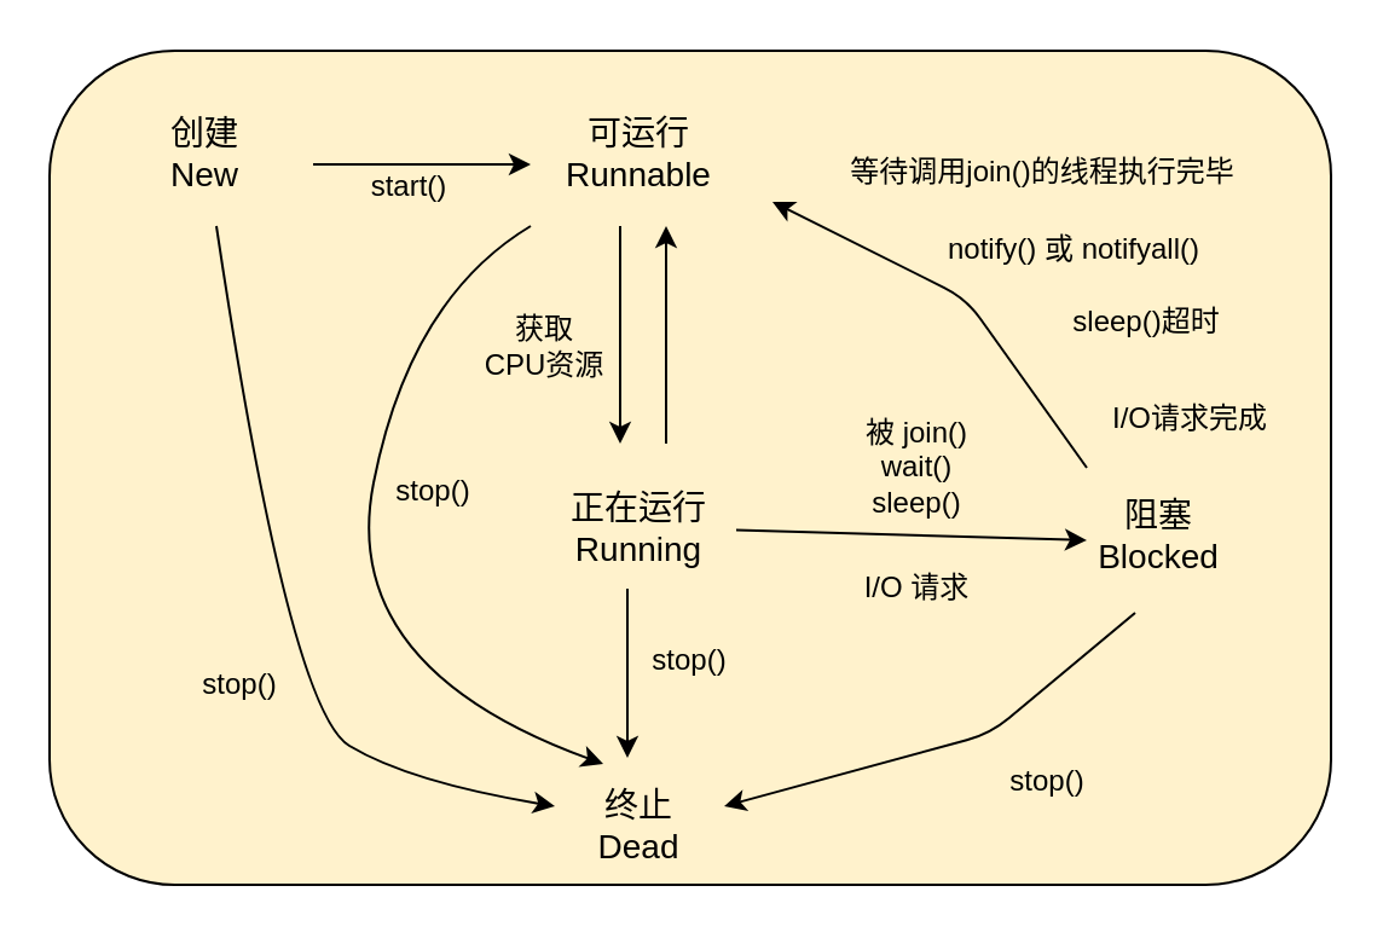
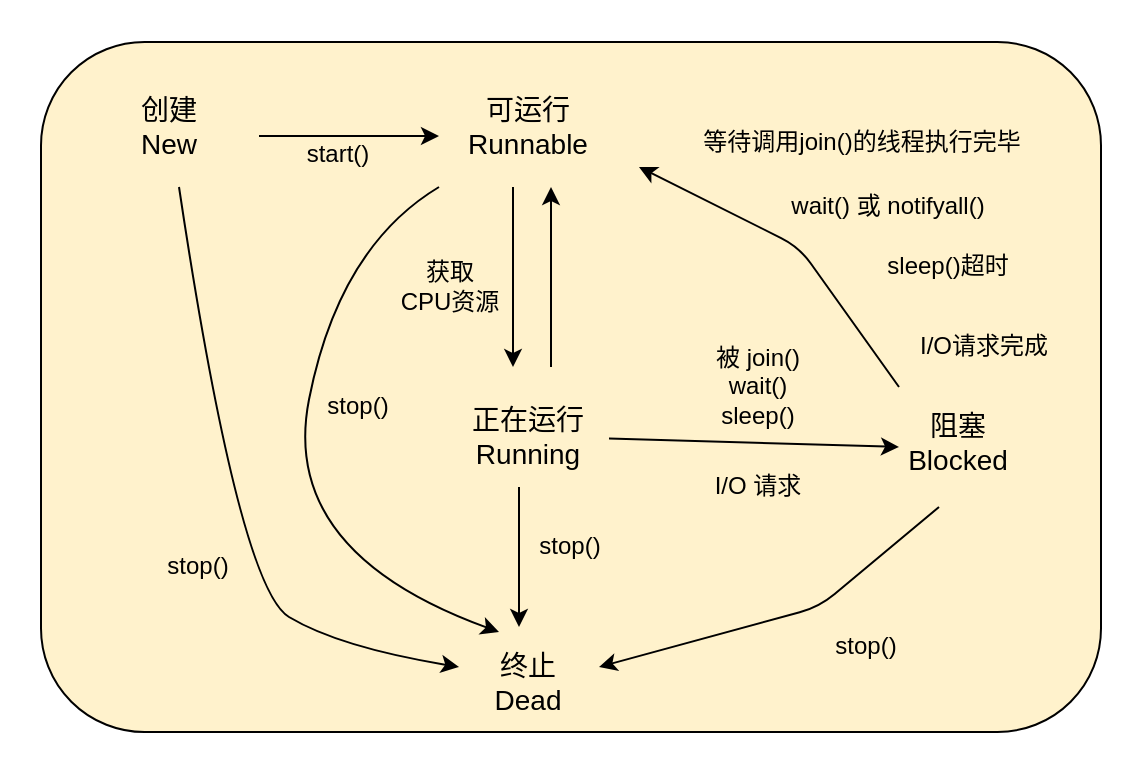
  <mxCell id="0" />
  <mxCell id="1" parent="0" />
  <mxCell id="2" value="" style="rounded=1;whiteSpace=wrap;html=1;fillColor=#fff2cc;strokeWidth=1;" vertex="1" parent="1"><mxGeometry x="20" y="20.5" width="530" height="345" as="geometry" /></mxCell>
  <mxCell id="3" value="&lt;font style=&quot;font-size: 14px&quot;&gt;创建&lt;br&gt;New&lt;/font&gt;" style="text;html=1;strokeColor=none;fillColor=none;align=center;verticalAlign=middle;whiteSpace=wrap;rounded=0;" vertex="1" parent="1"><mxGeometry x="40" y="38" width="89" height="50" as="geometry" /></mxCell>
  <mxCell id="4" value="&lt;font style=&quot;font-size: 14px&quot;&gt;可运行&lt;br&gt;Runnable&lt;/font&gt;" style="text;html=1;strokeColor=none;fillColor=none;align=center;verticalAlign=middle;whiteSpace=wrap;rounded=0;" vertex="1" parent="1"><mxGeometry x="239" y="45.5" width="50" height="35" as="geometry" /></mxCell>
  <mxCell id="5" value="&lt;font style=&quot;font-size: 14px&quot;&gt;正在运行&lt;br&gt;Running&lt;/font&gt;" style="text;html=1;strokeColor=none;fillColor=none;align=center;verticalAlign=middle;whiteSpace=wrap;rounded=0;" vertex="1" parent="1"><mxGeometry x="224" y="200" width="80" height="35" as="geometry" /></mxCell>
  <mxCell id="6" value="&lt;font style=&quot;font-size: 14px&quot;&gt;终止&lt;br&gt;Dead&lt;/font&gt;" style="text;html=1;strokeColor=none;fillColor=none;align=center;verticalAlign=middle;whiteSpace=wrap;rounded=0;" vertex="1" parent="1"><mxGeometry x="224" y="323" width="80" height="35" as="geometry" /></mxCell>
  <mxCell id="7" value="" style="endArrow=classic;html=1;" edge="1" parent="1"><mxGeometry width="50" height="50" relative="1" as="geometry"><mxPoint x="129" y="67.5" as="sourcePoint" /><mxPoint x="219" y="67.5" as="targetPoint" /></mxGeometry></mxCell>
  <mxCell id="8" value="&lt;font style=&quot;font-size: 14px&quot;&gt;阻塞&lt;br&gt;Blocked&lt;/font&gt;" style="text;html=1;strokeColor=none;fillColor=none;align=center;verticalAlign=middle;whiteSpace=wrap;rounded=0;" vertex="1" parent="1"><mxGeometry x="439" y="203" width="80" height="35" as="geometry" /></mxCell>
  <mxCell id="9" value="" style="curved=1;endArrow=classic;html=1;" edge="1" parent="1"><mxGeometry width="50" height="50" relative="1" as="geometry"><mxPoint x="89" y="93" as="sourcePoint" /><mxPoint x="229" y="333" as="targetPoint" /><Array as="points"><mxPoint x="119" y="293" /><mxPoint x="169" y="323" /></Array></mxGeometry></mxCell>
  <mxCell id="10" value="" style="endArrow=classic;html=1;" edge="1" parent="1"><mxGeometry width="50" height="50" relative="1" as="geometry"><mxPoint x="256" y="93" as="sourcePoint" /><mxPoint x="256" y="183" as="targetPoint" /></mxGeometry></mxCell>
  <mxCell id="11" value="" style="endArrow=classic;html=1;" edge="1" parent="1"><mxGeometry width="50" height="50" relative="1" as="geometry"><mxPoint x="275" y="183" as="sourcePoint" /><mxPoint x="275" y="93" as="targetPoint" /></mxGeometry></mxCell>
  <mxCell id="12" value="" style="endArrow=classic;html=1;" edge="1" parent="1"><mxGeometry width="50" height="50" relative="1" as="geometry"><mxPoint x="259" y="243" as="sourcePoint" /><mxPoint x="259" y="313" as="targetPoint" /></mxGeometry></mxCell>
  <mxCell id="13" value="" style="curved=1;endArrow=classic;html=1;" edge="1" parent="1"><mxGeometry width="50" height="50" relative="1" as="geometry"><mxPoint x="219" y="93" as="sourcePoint" /><mxPoint x="249" y="315.5" as="targetPoint" /><Array as="points"><mxPoint x="169" y="123" /><mxPoint x="139" y="275.5" /></Array></mxGeometry></mxCell>
  <mxCell id="14" value="" style="endArrow=classic;html=1;" edge="1" parent="1" source="5"><mxGeometry width="50" height="50" relative="1" as="geometry"><mxPoint x="285" y="193" as="sourcePoint" /><mxPoint x="449" y="223" as="targetPoint" /></mxGeometry></mxCell>
  <mxCell id="15" value="" style="endArrow=classic;html=1;" edge="1" parent="1"><mxGeometry width="50" height="50" relative="1" as="geometry"><mxPoint x="469" y="253" as="sourcePoint" /><mxPoint x="299" y="333" as="targetPoint" /><Array as="points"><mxPoint x="409" y="303" /></Array></mxGeometry></mxCell>
  <mxCell id="16" value="" style="endArrow=classic;html=1;" edge="1" parent="1"><mxGeometry width="50" height="50" relative="1" as="geometry"><mxPoint x="449" y="193" as="sourcePoint" /><mxPoint x="319" y="83" as="targetPoint" /><Array as="points"><mxPoint x="399" y="123" /></Array></mxGeometry></mxCell>
  <mxCell id="17" value="start()" style="text;html=1;strokeColor=none;fillColor=none;align=center;verticalAlign=middle;whiteSpace=wrap;rounded=0;" vertex="1" parent="1"><mxGeometry x="149" y="66.5" width="40" height="20" as="geometry" /></mxCell>
  <mxCell id="18" value="获取&lt;br&gt;CPU资源" style="text;html=1;strokeColor=none;fillColor=none;align=center;verticalAlign=middle;whiteSpace=wrap;rounded=0;" vertex="1" parent="1"><mxGeometry x="195" y="133" width="60" height="20" as="geometry" /></mxCell>
  <mxCell id="19" value="被 join()&lt;br&gt;wait()&lt;br&gt;sleep()" style="text;html=1;strokeColor=none;fillColor=none;align=center;verticalAlign=middle;whiteSpace=wrap;rounded=0;" vertex="1" parent="1"><mxGeometry x="349" y="173" width="60" height="40" as="geometry" /></mxCell>
  <mxCell id="20" value="I/O 请求" style="text;html=1;strokeColor=none;fillColor=none;align=center;verticalAlign=middle;whiteSpace=wrap;rounded=0;" vertex="1" parent="1"><mxGeometry x="349" y="233" width="60" height="20" as="geometry" /></mxCell>
  <mxCell id="21" value="stop()" style="text;html=1;strokeColor=none;fillColor=none;align=center;verticalAlign=middle;whiteSpace=wrap;rounded=0;" vertex="1" parent="1"><mxGeometry x="255" y="263" width="60" height="20" as="geometry" /></mxCell>
  <mxCell id="22" value="等待调用join()的线程执行完毕" style="text;html=1;strokeColor=none;fillColor=none;align=center;verticalAlign=middle;whiteSpace=wrap;rounded=0;" vertex="1" parent="1"><mxGeometry x="343" y="60.5" width="176" height="20" as="geometry" /></mxCell>
  <mxCell id="23" value="stop()" style="text;html=1;strokeColor=none;fillColor=none;align=center;verticalAlign=middle;whiteSpace=wrap;rounded=0;" vertex="1" parent="1"><mxGeometry x="149" y="193" width="60" height="20" as="geometry" /></mxCell>
  <mxCell id="24" value="stop()" style="text;html=1;strokeColor=none;fillColor=none;align=center;verticalAlign=middle;whiteSpace=wrap;rounded=0;" vertex="1" parent="1"><mxGeometry x="69" y="273" width="60" height="20" as="geometry" /></mxCell>
  <mxCell id="25" value="stop()" style="text;html=1;strokeColor=none;fillColor=none;align=center;verticalAlign=middle;whiteSpace=wrap;rounded=0;" vertex="1" parent="1"><mxGeometry x="403" y="313" width="60" height="20" as="geometry" /></mxCell>
  <mxCell id="26" value="sleep()超时" style="text;html=1;strokeColor=none;fillColor=none;align=center;verticalAlign=middle;whiteSpace=wrap;rounded=0;" vertex="1" parent="1"><mxGeometry x="429" y="123" width="90" height="20" as="geometry" /></mxCell>
- <mxCell id="27" value="notify() 或 notifyall()" style="text;html=1;strokeColor=none;fillColor=none;align=center;verticalAlign=middle;whiteSpace=wrap;rounded=0;" vertex="1" parent="1"><mxGeometry x="379" y="93" width="130" height="20" as="geometry" /></mxCell>
+ <mxCell id="27" value="wait() 或 notifyall()" style="text;html=1;strokeColor=none;fillColor=none;align=center;verticalAlign=middle;whiteSpace=wrap;rounded=0;" vertex="1" parent="1"><mxGeometry x="379" y="93" width="130" height="20" as="geometry" /></mxCell>
  <mxCell id="28" value="I/O请求完成" style="text;html=1;strokeColor=none;fillColor=none;align=center;verticalAlign=middle;whiteSpace=wrap;rounded=0;" vertex="1" parent="1"><mxGeometry x="449" y="163" width="86" height="20" as="geometry" /></mxCell>
